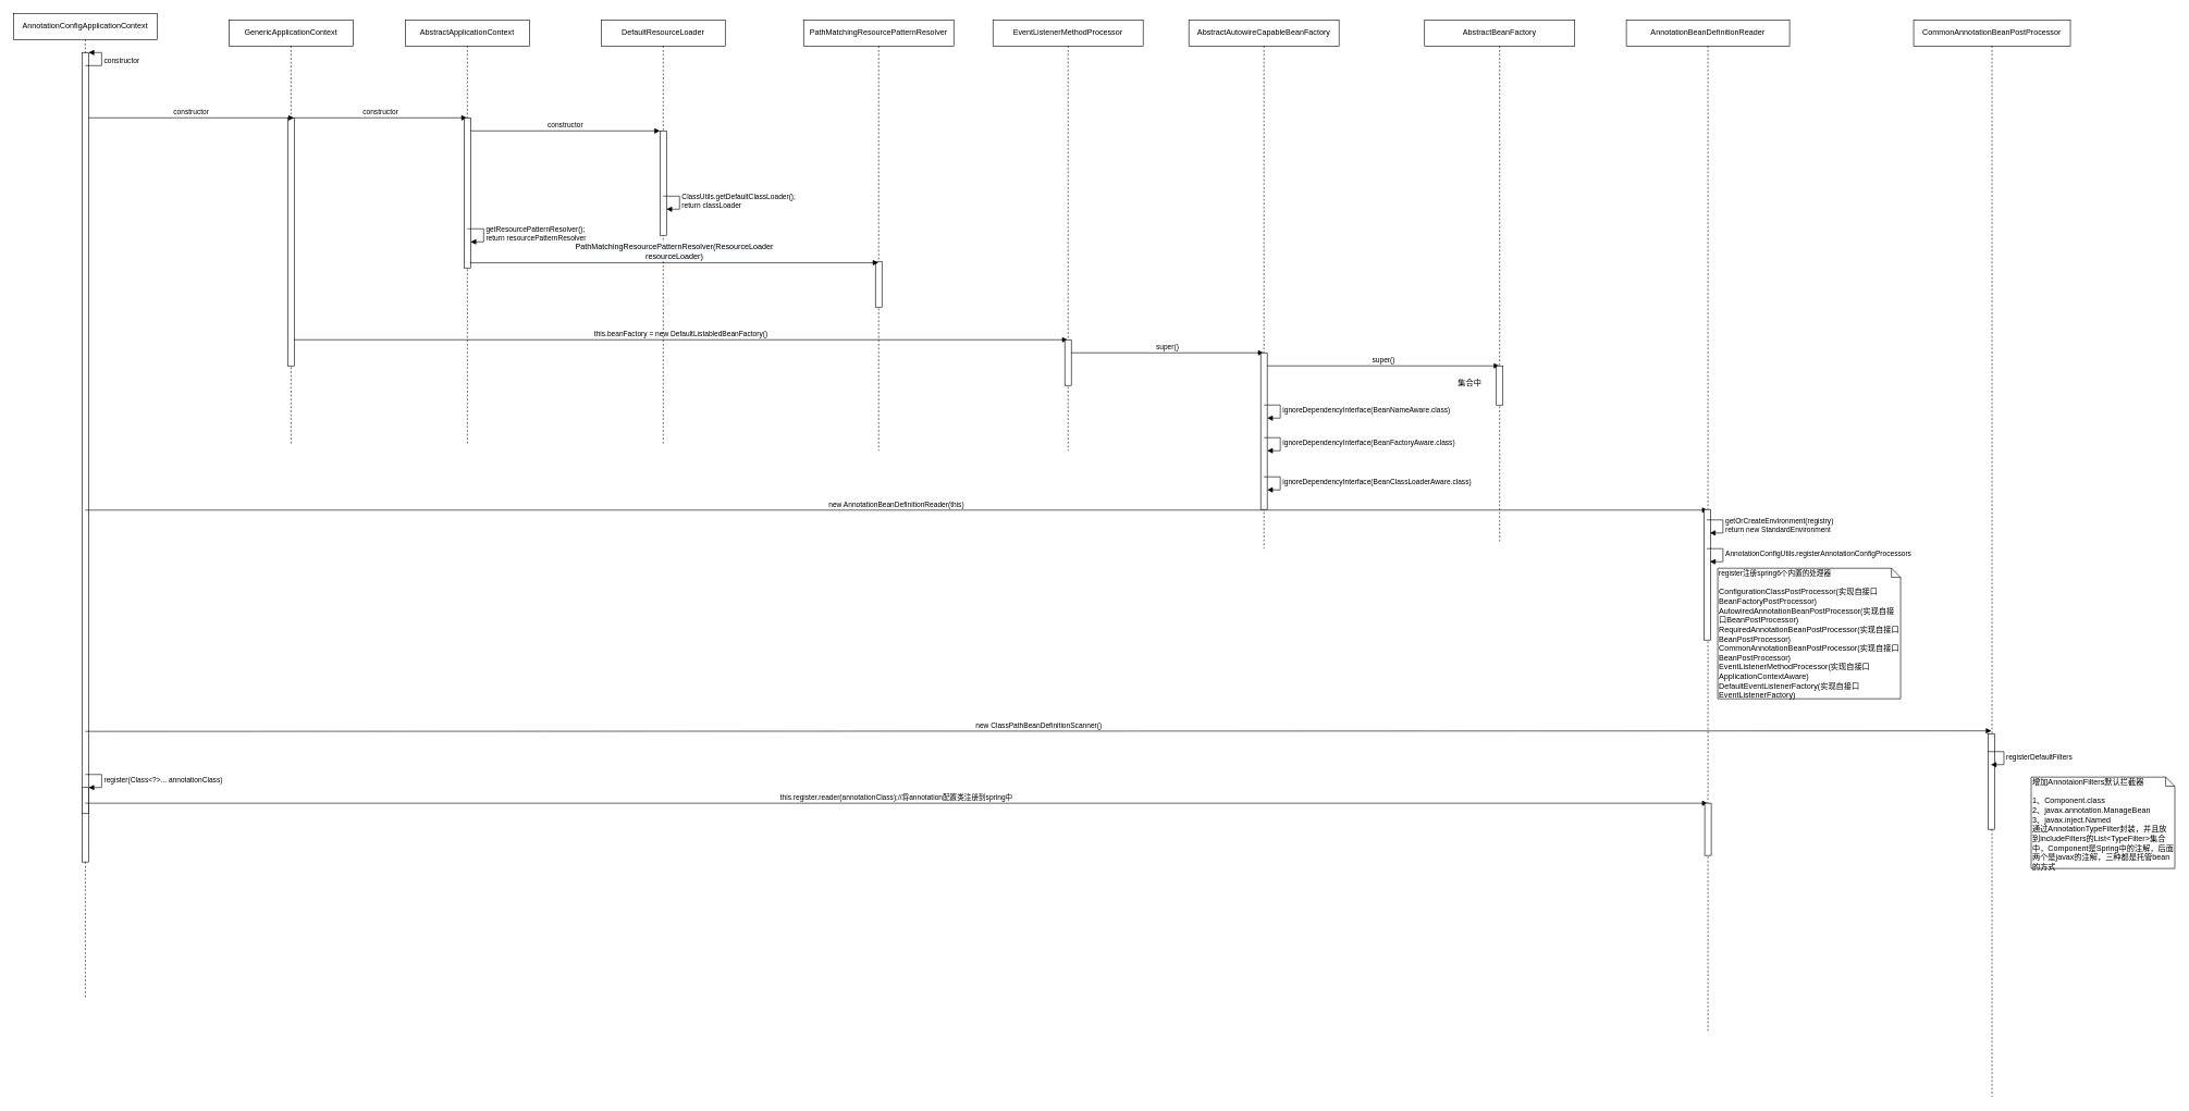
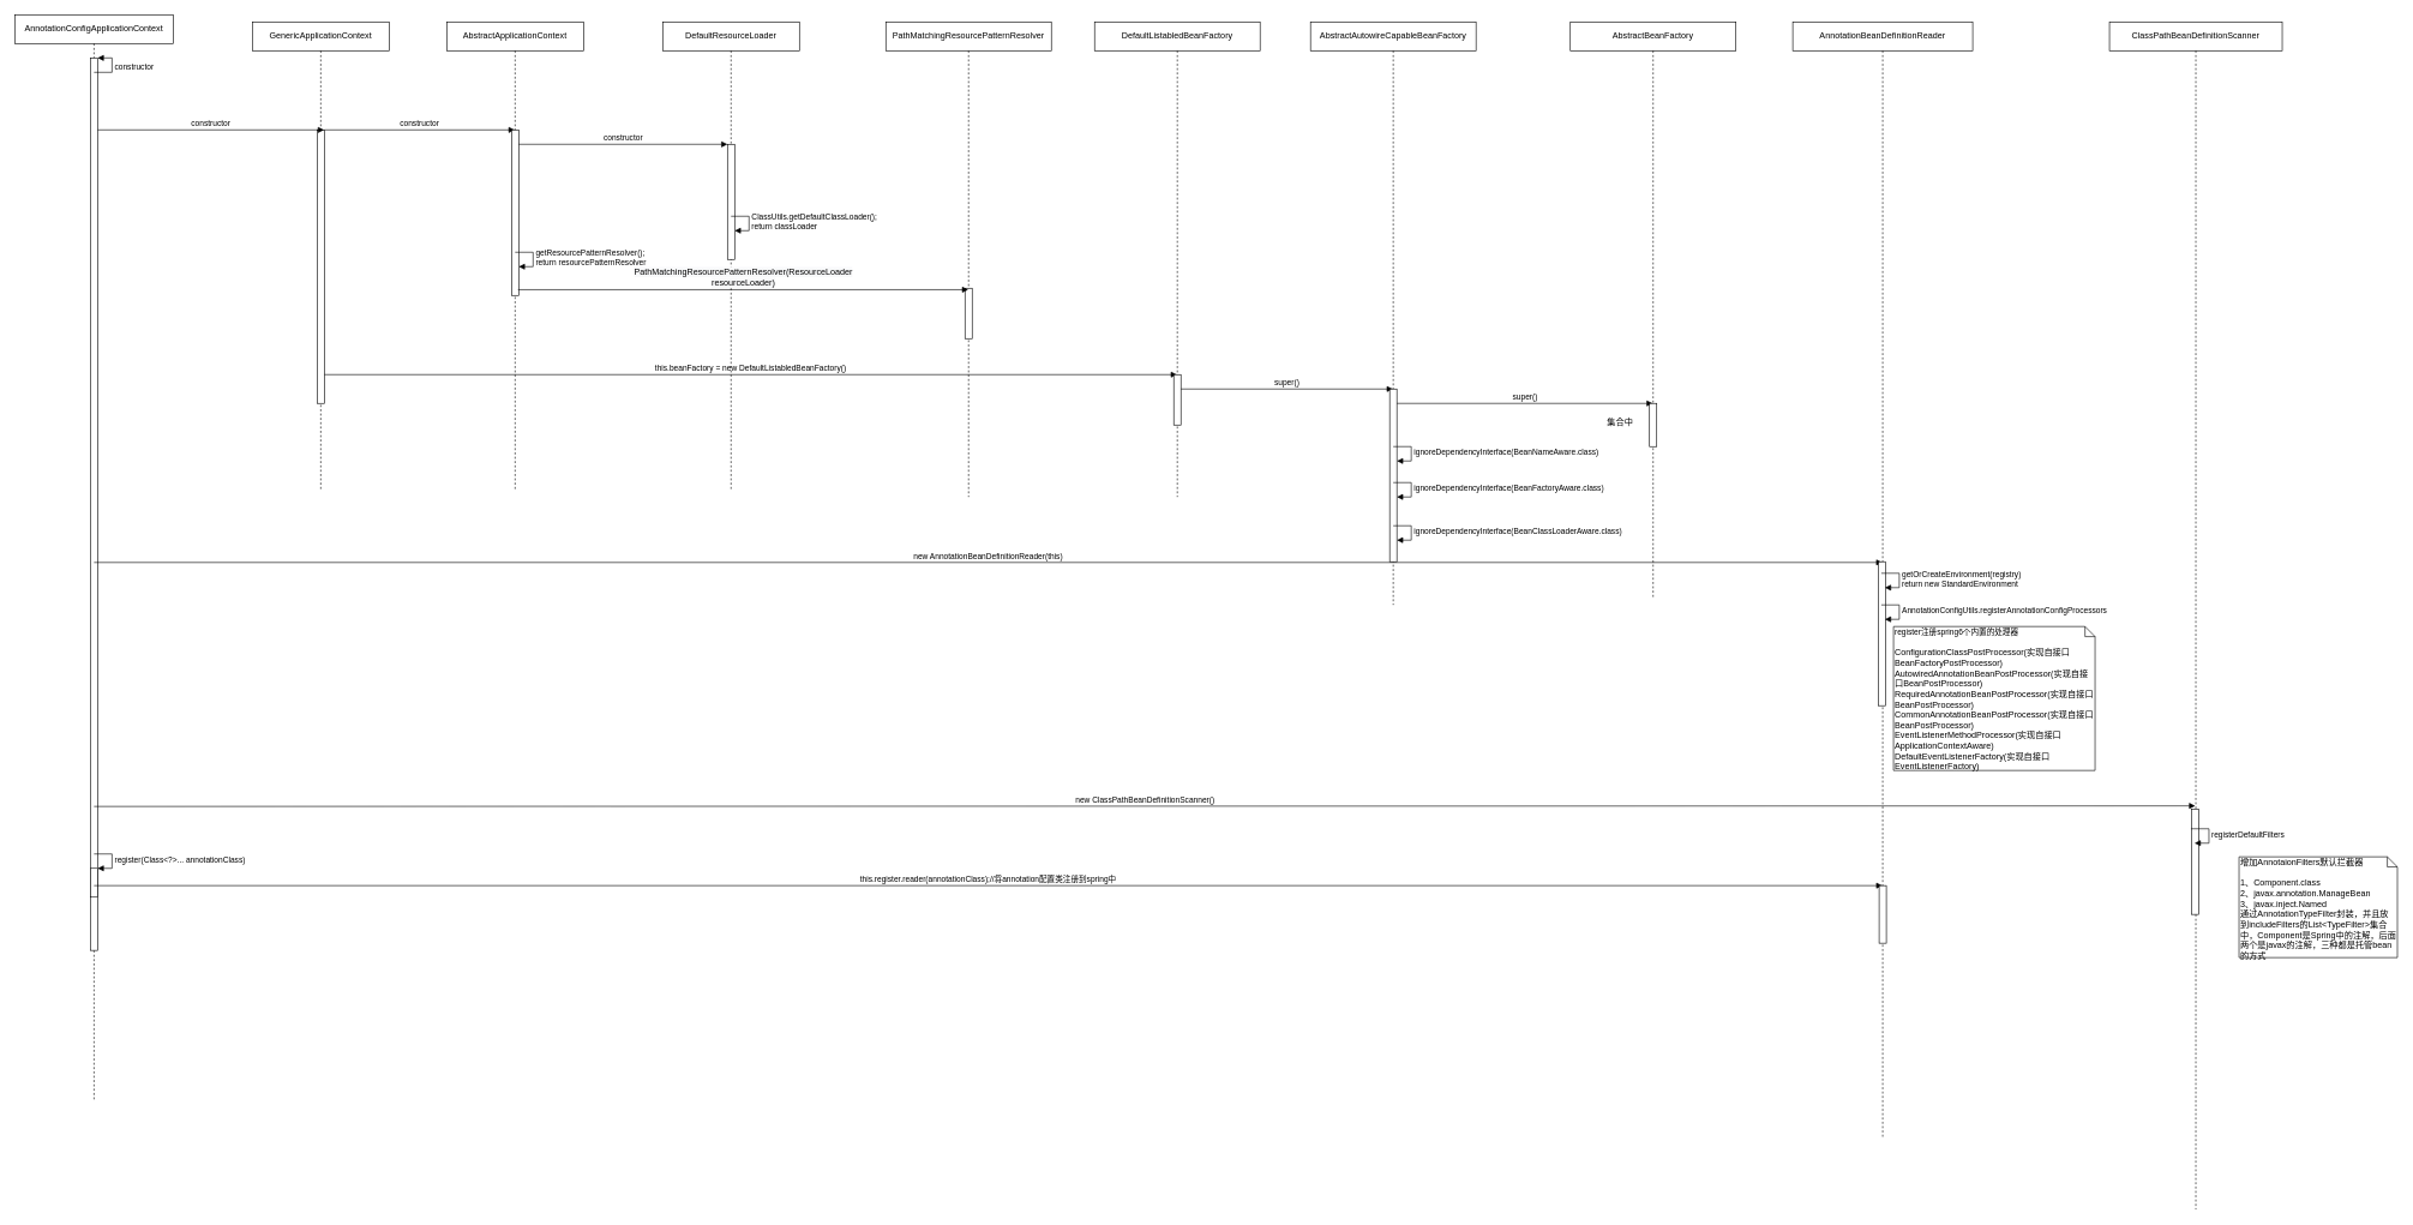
  <mxCell id="0" />
  <mxCell id="1" parent="0" />
  <mxCell id="2" value="AnnotationConfigApplicationContext" style="shape=umlLifeline;perimeter=lifelinePerimeter;whiteSpace=wrap;html=1;container=1;collapsible=0;recursiveResize=0;outlineConnect=0;" parent="1" vertex="1"><mxGeometry x="20" y="20" width="220" height="1510" as="geometry" /></mxCell>
  <mxCell id="3" value="" style="html=1;points=[];perimeter=orthogonalPerimeter;" parent="2" vertex="1"><mxGeometry x="105" y="60" width="10" height="1240" as="geometry" /></mxCell>
  <mxCell id="4" value="constructor" style="edgeStyle=orthogonalEdgeStyle;html=1;align=left;spacingLeft=2;endArrow=block;rounded=0;entryX=1;entryY=0;" parent="2" target="3" edge="1"><mxGeometry relative="1" as="geometry"><mxPoint x="110" y="80" as="sourcePoint" /><Array as="points"><mxPoint x="135" y="80" /></Array></mxGeometry></mxCell>
  <mxCell id="5" value="new AnnotationBeanDefinitionReader(this)" style="html=1;verticalAlign=bottom;endArrow=block;" parent="2" target="36" edge="1"><mxGeometry width="80" relative="1" as="geometry"><mxPoint x="110" y="761" as="sourcePoint" /><mxPoint x="190" y="761" as="targetPoint" /></mxGeometry></mxCell>
  <mxCell id="6" value="new ClassPathBeanDefinitionScanner()" style="html=1;verticalAlign=bottom;endArrow=block;entryX=0.5;entryY=-0.033;entryDx=0;entryDy=0;entryPerimeter=0;" edge="1" parent="2" target="44"><mxGeometry width="80" relative="1" as="geometry"><mxPoint x="110" y="1100" as="sourcePoint" /><mxPoint x="3030" y="1100" as="targetPoint" /></mxGeometry></mxCell>
  <mxCell id="7" value="" style="html=1;points=[];perimeter=orthogonalPerimeter;" vertex="1" parent="2"><mxGeometry x="105" y="1186" width="10" height="40" as="geometry" /></mxCell>
  <mxCell id="8" value="register(Class&amp;lt;?&amp;gt;... annotationClass)" style="edgeStyle=orthogonalEdgeStyle;html=1;align=left;spacingLeft=2;endArrow=block;rounded=0;entryX=1;entryY=0;" edge="1" target="7" parent="2"><mxGeometry relative="1" as="geometry"><mxPoint x="110" y="1166" as="sourcePoint" /><Array as="points"><mxPoint x="135" y="1166" /></Array></mxGeometry></mxCell>
  <mxCell id="9" value="this.register.reader(annotationClass);//将annotation配置类注册到spring中" style="html=1;verticalAlign=bottom;endArrow=block;" edge="1" parent="2" target="36"><mxGeometry width="80" relative="1" as="geometry"><mxPoint x="110" y="1210" as="sourcePoint" /><mxPoint x="190" y="1210" as="targetPoint" /></mxGeometry></mxCell>
  <mxCell id="10" value="GenericApplicationContext" style="shape=umlLifeline;perimeter=lifelinePerimeter;whiteSpace=wrap;html=1;container=1;collapsible=0;recursiveResize=0;outlineConnect=0;" parent="1" vertex="1"><mxGeometry x="350" y="30" width="190" height="650" as="geometry" /></mxCell>
  <mxCell id="11" value="" style="html=1;points=[];perimeter=orthogonalPerimeter;" parent="10" vertex="1"><mxGeometry x="90" y="150" width="10" height="380" as="geometry" /></mxCell>
  <mxCell id="12" value="constructor" style="html=1;verticalAlign=bottom;endArrow=block;" parent="10" target="14" edge="1"><mxGeometry width="80" relative="1" as="geometry"><mxPoint x="100" y="150" as="sourcePoint" /><mxPoint x="180" y="150" as="targetPoint" /></mxGeometry></mxCell>
  <mxCell id="13" value="this.beanFactory = new DefaultListabledBeanFactory()" style="html=1;verticalAlign=bottom;endArrow=block;" parent="10" target="24" edge="1"><mxGeometry width="80" relative="1" as="geometry"><mxPoint x="100" y="490" as="sourcePoint" /><mxPoint x="180" y="490" as="targetPoint" /></mxGeometry></mxCell>
  <mxCell id="14" value="AbstractApplicationContext" style="shape=umlLifeline;perimeter=lifelinePerimeter;whiteSpace=wrap;html=1;container=1;collapsible=0;recursiveResize=0;outlineConnect=0;" parent="1" vertex="1"><mxGeometry x="620" y="30" width="190" height="650" as="geometry" /></mxCell>
  <mxCell id="15" value="" style="html=1;points=[];perimeter=orthogonalPerimeter;" parent="14" vertex="1"><mxGeometry x="90" y="150" width="10" height="230" as="geometry" /></mxCell>
  <mxCell id="16" value="constructor" style="html=1;verticalAlign=bottom;endArrow=block;" parent="14" target="19" edge="1"><mxGeometry width="80" relative="1" as="geometry"><mxPoint x="100" y="170" as="sourcePoint" /><mxPoint x="180" y="170" as="targetPoint" /></mxGeometry></mxCell>
  <mxCell id="17" value="getResourcePatternResolver();&lt;br&gt;return resourcePatternResolver" style="edgeStyle=orthogonalEdgeStyle;html=1;align=left;spacingLeft=2;endArrow=block;rounded=0;entryX=1;entryY=0;" parent="14" edge="1"><mxGeometry relative="1" as="geometry"><mxPoint x="95" y="320" as="sourcePoint" /><Array as="points"><mxPoint x="120" y="320" /></Array><mxPoint x="100" y="340" as="targetPoint" /></mxGeometry></mxCell>
  <mxCell id="18" value="DefaultResourceLoader" style="shape=umlLifeline;perimeter=lifelinePerimeter;whiteSpace=wrap;html=1;container=1;collapsible=0;recursiveResize=0;outlineConnect=0;" parent="1" vertex="1"><mxGeometry x="920" y="30" width="190" height="650" as="geometry" /></mxCell>
  <mxCell id="19" value="" style="html=1;points=[];perimeter=orthogonalPerimeter;" parent="18" vertex="1"><mxGeometry x="90" y="170" width="10" height="160" as="geometry" /></mxCell>
  <mxCell id="20" value="ClassUtils.getDefaultClassLoader();&lt;br&gt;return classLoader" style="edgeStyle=orthogonalEdgeStyle;html=1;align=left;spacingLeft=2;endArrow=block;rounded=0;entryX=1;entryY=0;" parent="18" edge="1"><mxGeometry relative="1" as="geometry"><mxPoint x="95" y="270" as="sourcePoint" /><Array as="points"><mxPoint x="120" y="270" /></Array><mxPoint x="100" y="290" as="targetPoint" /></mxGeometry></mxCell>
  <mxCell id="21" value="PathMatchingResourcePatternResolver" style="shape=umlLifeline;perimeter=lifelinePerimeter;whiteSpace=wrap;html=1;container=1;collapsible=0;recursiveResize=0;outlineConnect=0;" parent="1" vertex="1"><mxGeometry x="1230" y="30" width="230" height="660" as="geometry" /></mxCell>
  <mxCell id="22" value="" style="html=1;points=[];perimeter=orthogonalPerimeter;" parent="21" vertex="1"><mxGeometry x="110" y="370" width="10" height="70" as="geometry" /></mxCell>
  <mxCell id="23" value="&lt;span style=&quot;font-size: 12px ; white-space: normal ; background-color: rgb(248 , 249 , 250)&quot;&gt;PathMatchingResourcePatternResolver(ResourceLoader resourceLoader)&lt;/span&gt;" style="html=1;verticalAlign=bottom;endArrow=block;exitX=0.9;exitY=0.8;exitDx=0;exitDy=0;exitPerimeter=0;" parent="1" target="21" edge="1"><mxGeometry width="80" relative="1" as="geometry"><mxPoint x="719" y="402" as="sourcePoint" /><mxPoint x="800" y="390" as="targetPoint" /></mxGeometry></mxCell>
- <mxCell id="24" value="EventListenerMethodProcessor" style="shape=umlLifeline;perimeter=lifelinePerimeter;whiteSpace=wrap;html=1;container=1;collapsible=0;recursiveResize=0;outlineConnect=0;" parent="1" vertex="1"><mxGeometry x="1520" y="30" width="230" height="660" as="geometry" /></mxCell>
+ <mxCell id="24" value="DefaultListabledBeanFactory" style="shape=umlLifeline;perimeter=lifelinePerimeter;whiteSpace=wrap;html=1;container=1;collapsible=0;recursiveResize=0;outlineConnect=0;" parent="1" vertex="1"><mxGeometry x="1520" y="30" width="230" height="660" as="geometry" /></mxCell>
  <mxCell id="25" value="" style="html=1;points=[];perimeter=orthogonalPerimeter;" parent="24" vertex="1"><mxGeometry x="110" y="490" width="10" height="70" as="geometry" /></mxCell>
  <mxCell id="26" value="super()" style="html=1;verticalAlign=bottom;endArrow=block;" parent="24" target="27" edge="1"><mxGeometry width="80" relative="1" as="geometry"><mxPoint x="120" y="510" as="sourcePoint" /><mxPoint x="200" y="510" as="targetPoint" /></mxGeometry></mxCell>
  <mxCell id="27" value="AbstractAutowireCapableBeanFactory" style="shape=umlLifeline;perimeter=lifelinePerimeter;whiteSpace=wrap;html=1;container=1;collapsible=0;recursiveResize=0;outlineConnect=0;" parent="1" vertex="1"><mxGeometry x="1820" y="30" width="230" height="810" as="geometry" /></mxCell>
  <mxCell id="28" value="" style="html=1;points=[];perimeter=orthogonalPerimeter;" parent="27" vertex="1"><mxGeometry x="110" y="510" width="10" height="240" as="geometry" /></mxCell>
  <mxCell id="29" value="super()" style="html=1;verticalAlign=bottom;endArrow=block;" parent="27" target="33" edge="1"><mxGeometry width="80" relative="1" as="geometry"><mxPoint x="120" y="530" as="sourcePoint" /><mxPoint x="200" y="530" as="targetPoint" /></mxGeometry></mxCell>
  <mxCell id="30" value="ignoreDependencyInterface(BeanNameAware.class)" style="edgeStyle=orthogonalEdgeStyle;html=1;align=left;spacingLeft=2;endArrow=block;rounded=0;entryX=1;entryY=0;" parent="27" edge="1"><mxGeometry relative="1" as="geometry"><mxPoint x="115" y="590" as="sourcePoint" /><Array as="points"><mxPoint x="140" y="590" /></Array><mxPoint x="120" y="610" as="targetPoint" /></mxGeometry></mxCell>
  <mxCell id="31" value="ignoreDependencyInterface(BeanFactoryAware.class)" style="edgeStyle=orthogonalEdgeStyle;html=1;align=left;spacingLeft=2;endArrow=block;rounded=0;entryX=1;entryY=0;" parent="27" edge="1"><mxGeometry relative="1" as="geometry"><mxPoint x="115" y="640" as="sourcePoint" /><Array as="points"><mxPoint x="140" y="640" /></Array><mxPoint x="120" y="660" as="targetPoint" /></mxGeometry></mxCell>
  <mxCell id="32" value="ignoreDependencyInterface(BeanClassLoaderAware.class)" style="edgeStyle=orthogonalEdgeStyle;html=1;align=left;spacingLeft=2;endArrow=block;rounded=0;entryX=1;entryY=0;" parent="27" edge="1"><mxGeometry relative="1" as="geometry"><mxPoint x="115" y="700" as="sourcePoint" /><Array as="points"><mxPoint x="140" y="700" /></Array><mxPoint x="120" y="720" as="targetPoint" /></mxGeometry></mxCell>
  <mxCell id="33" value="AbstractBeanFactory" style="shape=umlLifeline;perimeter=lifelinePerimeter;whiteSpace=wrap;html=1;container=1;collapsible=0;recursiveResize=0;outlineConnect=0;" parent="1" vertex="1"><mxGeometry x="2181" y="30" width="230" height="800" as="geometry" /></mxCell>
  <mxCell id="34" value="" style="html=1;points=[];perimeter=orthogonalPerimeter;" parent="33" vertex="1"><mxGeometry x="110" y="530" width="10" height="60" as="geometry" /></mxCell>
  <mxCell id="35" value="集合中" style="text;html=1;align=center;verticalAlign=middle;resizable=0;points=[];autosize=1;" parent="1" vertex="1"><mxGeometry x="2205" y="576" width="90" height="20" as="geometry" /></mxCell>
  <mxCell id="36" value="AnnotationBeanDefinitionReader" style="shape=umlLifeline;perimeter=lifelinePerimeter;whiteSpace=wrap;html=1;container=1;collapsible=0;recursiveResize=0;outlineConnect=0;" parent="1" vertex="1"><mxGeometry x="2490" y="30" width="250" height="1550" as="geometry" /></mxCell>
  <mxCell id="37" value="" style="html=1;points=[];perimeter=orthogonalPerimeter;" parent="36" vertex="1"><mxGeometry x="119" y="750" width="10" height="200" as="geometry" /></mxCell>
  <mxCell id="38" value="getOrCreateEnvironment(registry)&lt;br&gt;return new StandardEnvironment" style="edgeStyle=orthogonalEdgeStyle;html=1;align=left;spacingLeft=2;endArrow=block;rounded=0;entryX=1;entryY=0;" parent="36" edge="1"><mxGeometry relative="1" as="geometry"><mxPoint x="123" y="766" as="sourcePoint" /><Array as="points"><mxPoint x="148" y="766" /></Array><mxPoint x="128" y="786" as="targetPoint" /></mxGeometry></mxCell>
  <mxCell id="39" value="AnnotationConfigUtils.registerAnnotationConfigProcessors" style="edgeStyle=orthogonalEdgeStyle;html=1;align=left;spacingLeft=2;endArrow=block;rounded=0;entryX=1;entryY=0;" edge="1" parent="36"><mxGeometry relative="1" as="geometry"><mxPoint x="123" y="810" as="sourcePoint" /><Array as="points"><mxPoint x="148" y="810" /></Array><mxPoint x="128" y="830" as="targetPoint" /></mxGeometry></mxCell>
  <mxCell id="40" value="" style="html=1;points=[];perimeter=orthogonalPerimeter;" vertex="1" parent="36"><mxGeometry x="120" y="1200" width="10" height="80" as="geometry" /></mxCell>
  <mxCell id="41" value="constructor" style="html=1;verticalAlign=bottom;endArrow=block;" parent="1" edge="1"><mxGeometry width="80" relative="1" as="geometry"><mxPoint x="135" y="180" as="sourcePoint" /><mxPoint x="449.5" y="180" as="targetPoint" /></mxGeometry></mxCell>
  <mxCell id="42" value="&lt;span style=&quot;font-size: 11px ; white-space: nowrap ; background-color: rgb(255 , 255 , 255)&quot;&gt;register注册spring6个内置的处理器&lt;/span&gt;&lt;br&gt;&lt;br&gt;&lt;div&gt;ConfigurationClassPostProcessor(实现自接口BeanFactoryPostProcessor)&lt;br&gt;&lt;/div&gt;&lt;div&gt;AutowiredAnnotationBeanPostProcessor(实现自接口BeanPostProcessor)&lt;br&gt;&lt;/div&gt;&lt;div&gt;RequiredAnnotationBeanPostProcessor(实现自接口BeanPostProcessor)&lt;br&gt;&lt;/div&gt;&lt;div&gt;CommonAnnotationBeanPostProcessor(实现自接口BeanPostProcessor)&lt;br&gt;&lt;/div&gt;&lt;div&gt;EventListenerMethodProcessor(实现自接口ApplicationContextAware)&lt;br&gt;&lt;/div&gt;&lt;div&gt;DefaultEventListenerFactory(实现自接口EventListenerFactory)&amp;nbsp;&lt;/div&gt;" style="shape=note;whiteSpace=wrap;html=1;size=14;verticalAlign=top;align=left;spacingTop=-6;" vertex="1" parent="1"><mxGeometry x="2630" y="870" width="280" height="200" as="geometry" /></mxCell>
- <mxCell id="43" value="CommonAnnotationBeanPostProcessor" style="shape=umlLifeline;perimeter=lifelinePerimeter;whiteSpace=wrap;html=1;container=1;collapsible=0;recursiveResize=0;outlineConnect=0;" vertex="1" parent="1"><mxGeometry x="2930" y="30" width="240" height="1650" as="geometry" /></mxCell>
+ <mxCell id="43" value="ClassPathBeanDefinitionScanner" style="shape=umlLifeline;perimeter=lifelinePerimeter;whiteSpace=wrap;html=1;container=1;collapsible=0;recursiveResize=0;outlineConnect=0;" vertex="1" parent="1"><mxGeometry x="2930" y="30" width="240" height="1650" as="geometry" /></mxCell>
  <mxCell id="44" value="" style="html=1;points=[];perimeter=orthogonalPerimeter;" vertex="1" parent="43"><mxGeometry x="114.17" y="1094" width="10" height="146" as="geometry" /></mxCell>
  <mxCell id="45" value="registerDefaultFilters" style="edgeStyle=orthogonalEdgeStyle;html=1;align=left;spacingLeft=2;endArrow=block;rounded=0;entryX=1;entryY=0;" edge="1" parent="43"><mxGeometry relative="1" as="geometry"><mxPoint x="113.17" y="1121" as="sourcePoint" /><Array as="points"><mxPoint x="138.17" y="1121" /></Array><mxPoint x="118.17" y="1141" as="targetPoint" /></mxGeometry></mxCell>
  <mxCell id="46" value="增加AnnotaionFilters默认拦截器&lt;br&gt;&lt;br&gt;1、Component.class&lt;br&gt;2、javax.annotation.ManageBean&lt;br&gt;3、javax.inject.Named&lt;br&gt;通过AnnotationTypeFilter封装，并且放到includeFilters的List&amp;lt;TypeFilter&amp;gt;集合中，Component是Spring中的注解，后面两个是javax的注解，三种都是托管bean的方式" style="shape=note;whiteSpace=wrap;html=1;size=14;verticalAlign=top;align=left;spacingTop=-6;" vertex="1" parent="1"><mxGeometry x="3110" y="1190" width="220" height="140" as="geometry" /></mxCell>
